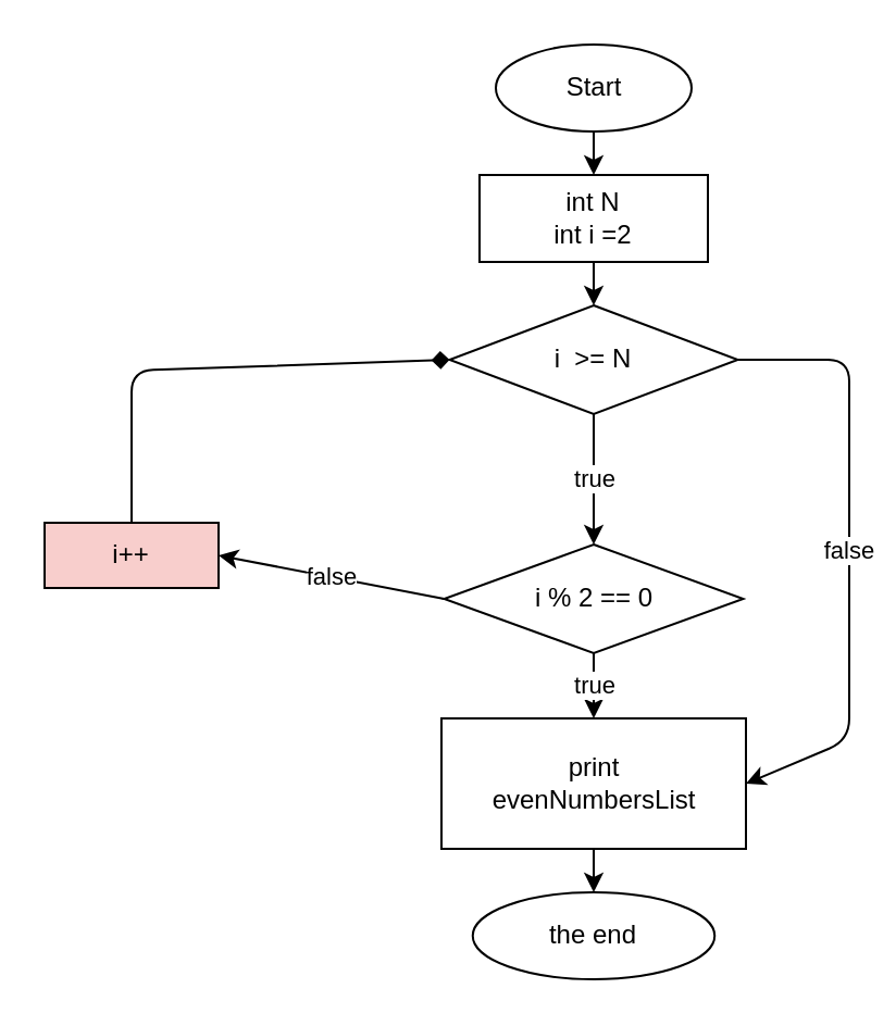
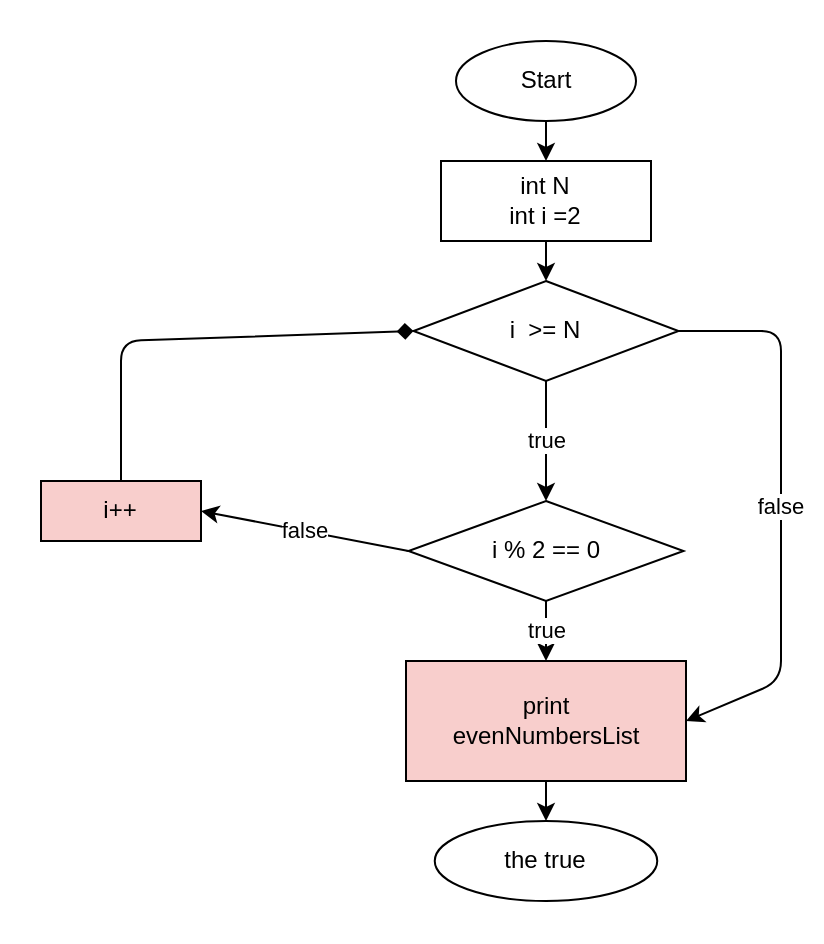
  <mxCell id="0" />
  <mxCell id="1" parent="0" />
  <mxCell id="2" style="edgeStyle=none;html=1;exitX=0.5;exitY=1;exitDx=0;exitDy=0;entryX=0.5;entryY=0;entryDx=0;entryDy=0;" edge="1" parent="1" source="3" target="5"><mxGeometry relative="1" as="geometry" /></mxCell>
  <mxCell id="3" value="Start" style="ellipse;whiteSpace=wrap;html=1;" vertex="1" parent="1"><mxGeometry x="227.5" width="90" height="40" as="geometry" y="20" /></mxCell>
  <mxCell id="4" style="edgeStyle=none;html=1;exitX=0.5;exitY=1;exitDx=0;exitDy=0;entryX=0.5;entryY=0;entryDx=0;entryDy=0;" edge="1" parent="1" source="5" target="8"><mxGeometry relative="1" as="geometry" /></mxCell>
  <mxCell id="5" value="int N&lt;br&gt;int i =2" style="rounded=0;whiteSpace=wrap;html=1;" vertex="1" parent="1"><mxGeometry x="220" y="80" width="105" height="40" as="geometry" /></mxCell>
  <mxCell id="6" value="true" style="edgeStyle=none;html=1;exitX=0.5;exitY=1;exitDx=0;exitDy=0;" edge="1" parent="1" source="8" target="11"><mxGeometry relative="1" as="geometry" /></mxCell>
  <mxCell id="7" value="false" style="edgeStyle=none;html=1;exitX=1;exitY=0.5;exitDx=0;exitDy=0;entryX=0.5;entryY=0;entryDx=0;entryDy=0;" edge="1" parent="1" source="8" target="13"><mxGeometry relative="1" as="geometry"><Array as="points"><mxPoint x="390" y="165" /><mxPoint x="390" y="340" /></Array></mxGeometry></mxCell>
  <mxCell id="8" value="i&amp;nbsp; &amp;gt;= N" style="rhombus;whiteSpace=wrap;html=1;" vertex="1" parent="1"><mxGeometry x="206.25" y="140" width="132.5" height="50" as="geometry" /></mxCell>
  <mxCell id="9" value="true&lt;br&gt;" style="edgeStyle=none;html=1;exitX=0.5;exitY=1;exitDx=0;exitDy=0;entryX=0;entryY=0.5;entryDx=0;entryDy=0;" edge="1" parent="1" source="11" target="13"><mxGeometry relative="1" as="geometry" /></mxCell>
  <mxCell id="10" value="false&lt;br&gt;" style="edgeStyle=none;html=1;exitX=0;exitY=0.5;exitDx=0;exitDy=0;entryX=1;entryY=0.5;entryDx=0;entryDy=0;" edge="1" parent="1" source="11" target="16"><mxGeometry relative="1" as="geometry" /></mxCell>
  <mxCell id="11" value="i % 2 == 0" style="rhombus;whiteSpace=wrap;html=1;" vertex="1" parent="1"><mxGeometry x="203.75" y="250" width="137.5" height="50" as="geometry" /></mxCell>
  <mxCell id="12" style="edgeStyle=none;html=1;exitX=1;exitY=0.5;exitDx=0;exitDy=0;entryX=0.5;entryY=0;entryDx=0;entryDy=0;" edge="1" parent="1" source="13" target="14"><mxGeometry relative="1" as="geometry" /></mxCell>
- <mxCell id="13" value="print&lt;br&gt;evenNumbersList" style="rounded=0;whiteSpace=wrap;html=1;direction=south;" vertex="1" parent="1"><mxGeometry x="202.5" y="330" width="140" height="60" as="geometry" /></mxCell>
- <mxCell id="14" value="the end" style="ellipse;whiteSpace=wrap;html=1;" vertex="1" parent="1"><mxGeometry x="216.88" y="410" width="111.25" height="40" as="geometry" /></mxCell>
+ <mxCell id="13" value="print&lt;br&gt;evenNumbersList" style="rounded=0;whiteSpace=wrap;html=1;direction=south;fillColor=#f8cecc;" vertex="1" parent="1"><mxGeometry x="202.5" y="330" width="140" height="60" as="geometry" /></mxCell>
+ <mxCell id="14" value="the true" style="ellipse;whiteSpace=wrap;html=1;" vertex="1" parent="1"><mxGeometry x="216.88" y="410" width="111.25" height="40" as="geometry" /></mxCell>
  <mxCell id="15" style="edgeStyle=none;html=1;exitX=0.5;exitY=0;exitDx=0;exitDy=0;entryX=0;entryY=0.5;entryDx=0;entryDy=0;endArrow=diamond;" edge="1" parent="1" source="16" target="8"><mxGeometry relative="1" as="geometry"><Array as="points"><mxPoint x="60" y="170" /></Array></mxGeometry></mxCell>
  <mxCell id="16" value="i++" style="rounded=0;whiteSpace=wrap;html=1;fillColor=#f8cecc;" vertex="1" parent="1"><mxGeometry x="20" y="240" width="80" height="30" as="geometry" /></mxCell>
